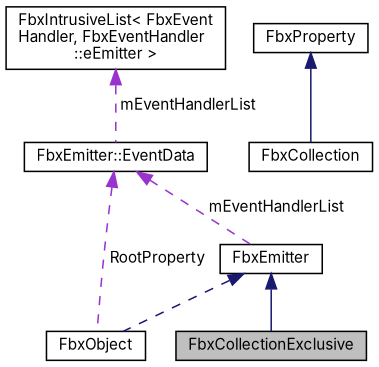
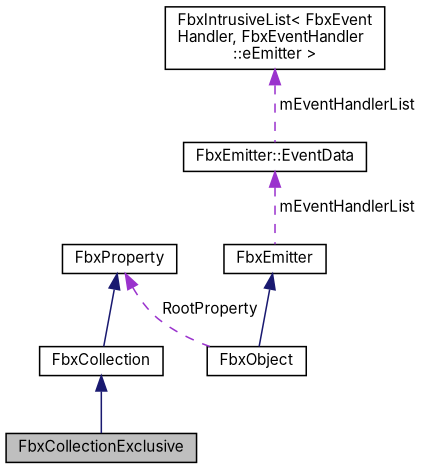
  digraph {
    fontname=Inter
    node [color=black fillcolor=white fontname=Inter fontsize=10 shape=record style=filled]
    edge [color=midnightblue dir=back fontname=Inter fontsize=10 labelfontname=Helvetica labelfontsize=10 style=solid]
    n1 [fillcolor=grey75 fontcolor=black height=0.2 label=FbxCollectionExclusive width=0.4]
    n2 [height=0.2 label=FbxCollection width=0.4]
    n3 [height=0.2 label=FbxObject width=0.4]
    n4 [height=0.2 label=FbxEmitter width=0.4]
    n5 [height=0.2 label="FbxEmitter::EventData" width=0.4]
    n6 [height=0.2 label="FbxIntrusiveList\< FbxEvent\lHandler, FbxEventHandler\l::eEmitter \>" width=0.4]
    n7 [height=0.2 label=FbxProperty width=0.4]
-   n4 -> n1
-   n4 -> n3 [style=dashed]
+   n2 -> n1
+   n4 -> n3
    n5 -> n4 [color=darkorchid3 label=" mEventHandlerList" style=dashed]
    n6 -> n5 [color=darkorchid3 label=" mEventHandlerList" style=dashed]
    n7 -> n2
-   n5 -> n3 [color=darkorchid3 label=" RootProperty" style=dashed]
+   n7 -> n3 [color=darkorchid3 label=" RootProperty" style=dashed]
  }
